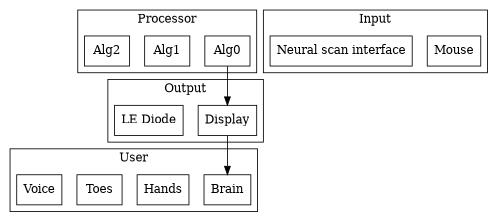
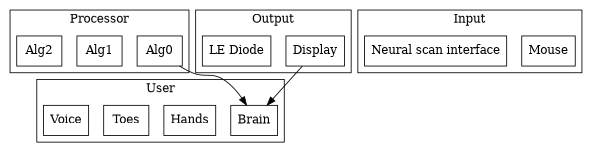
  digraph {
    compound=true
    node [shape=box]
    edge [dir=forward]
    n1 [label=Brain]
    n2 [label=Hands]
    n3 [label=Toes]
    n4 [label=Voice]
    n5 [label=Alg0]
    n6 [label=Alg1]
    n7 [label=Alg2]
    n8 [label=Display]
    n9 [label="LE Diode"]
    n10 [label=Mouse]
    n11 [label="Neural scan interface"]
    subgraph cluster_1 {
      label=User
      n1
      n2
      n3
      n4
    }
    subgraph cluster_2 {
      label=Processor
      n5
      n6
      n7
    }
    subgraph cluster_3 {
      label=Output
      n8
      n9
    }
    subgraph cluster_4 {
      label=Input
      n10
      n11
    }
-   n5 -> n8
+   n5 -> n1
    n8 -> n1
  }
